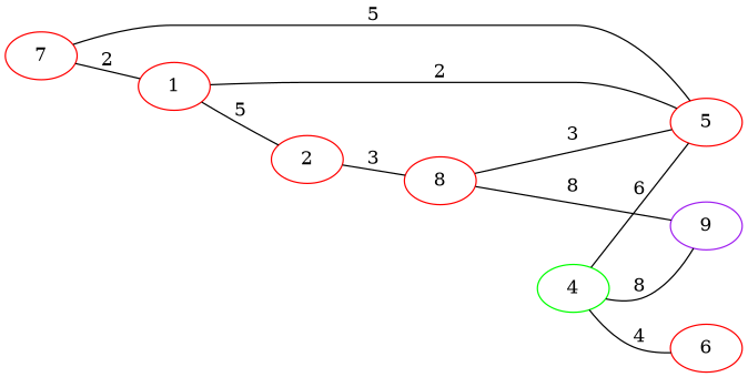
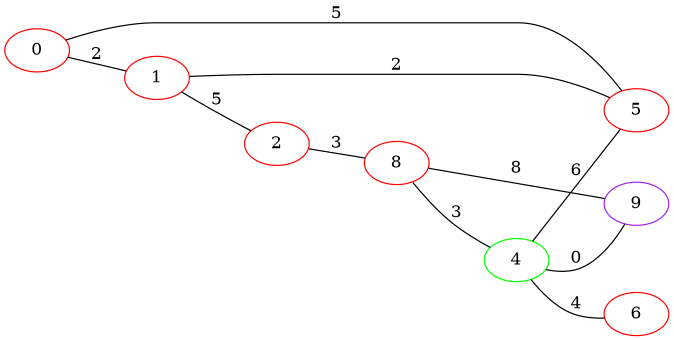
  graph {
    rankdir=LR
    node [color=red weight=1]
-   0 [label=7]
+   0
    1
    5
    2
    n5 [label=8]
    4 [color=green weight=2]
    n7 [color=purple label=9 weight=4]
    6
    0 -- 1 [label=2]
    0 -- 5 [label=5]
    1 -- 5 [label=2]
    1 -- 2 [label=5]
    2 -- n5 [label=3]
-   n5 -- 5 [label=3]
+   n5 -- 4 [label=3]
    n5 -- n7 [label=8]
    4 -- 5 [label=6]
-   4 -- n7 [label=8]
+   4 -- n7 [label=0]
    4 -- 6 [label=4]
  }
